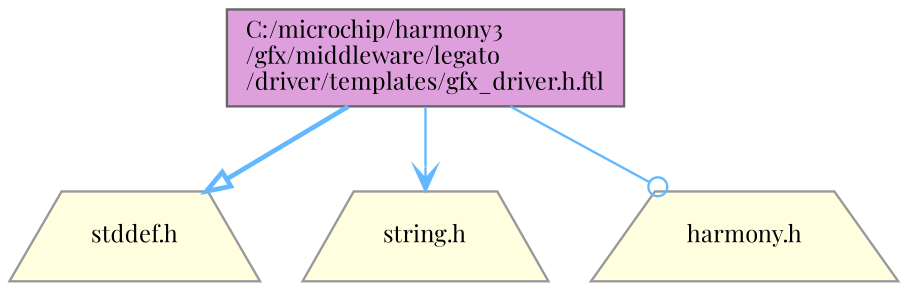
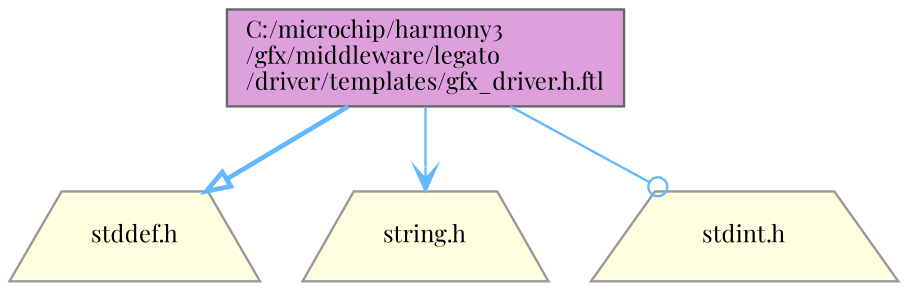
  digraph {
    fontname="Playfair Display"
    node [color=grey60 fillcolor=lightyellow fontname="Playfair Display" fontsize=10 shape=trapezium style=filled]
    edge [color=steelblue1 fontname="Playfair Display" fontsize=10 labelfontname=Helvetica labelfontsize=10 style=solid]
    n1 [color=gray40 fillcolor=plum fontcolor=black height=0.2 label="C:/microchip/harmony3\l/gfx/middleware/legato\l/driver/templates/gfx_driver.h.ftl" shape=box width=0.4]
    n2 [height=0.2 label="stddef.h" width=0.4]
    n3 [height=0.2 label="string.h" width=0.4]
-   n4 [height=0.2 label="harmony.h" width=0.4]
+   n4 [height=0.2 label="stdint.h" width=0.4]
    n1 -> n2 [arrowhead=onormal style=bold]
    n1 -> n3 [arrowhead=vee]
    n1 -> n4 [arrowhead=odot]
  }
